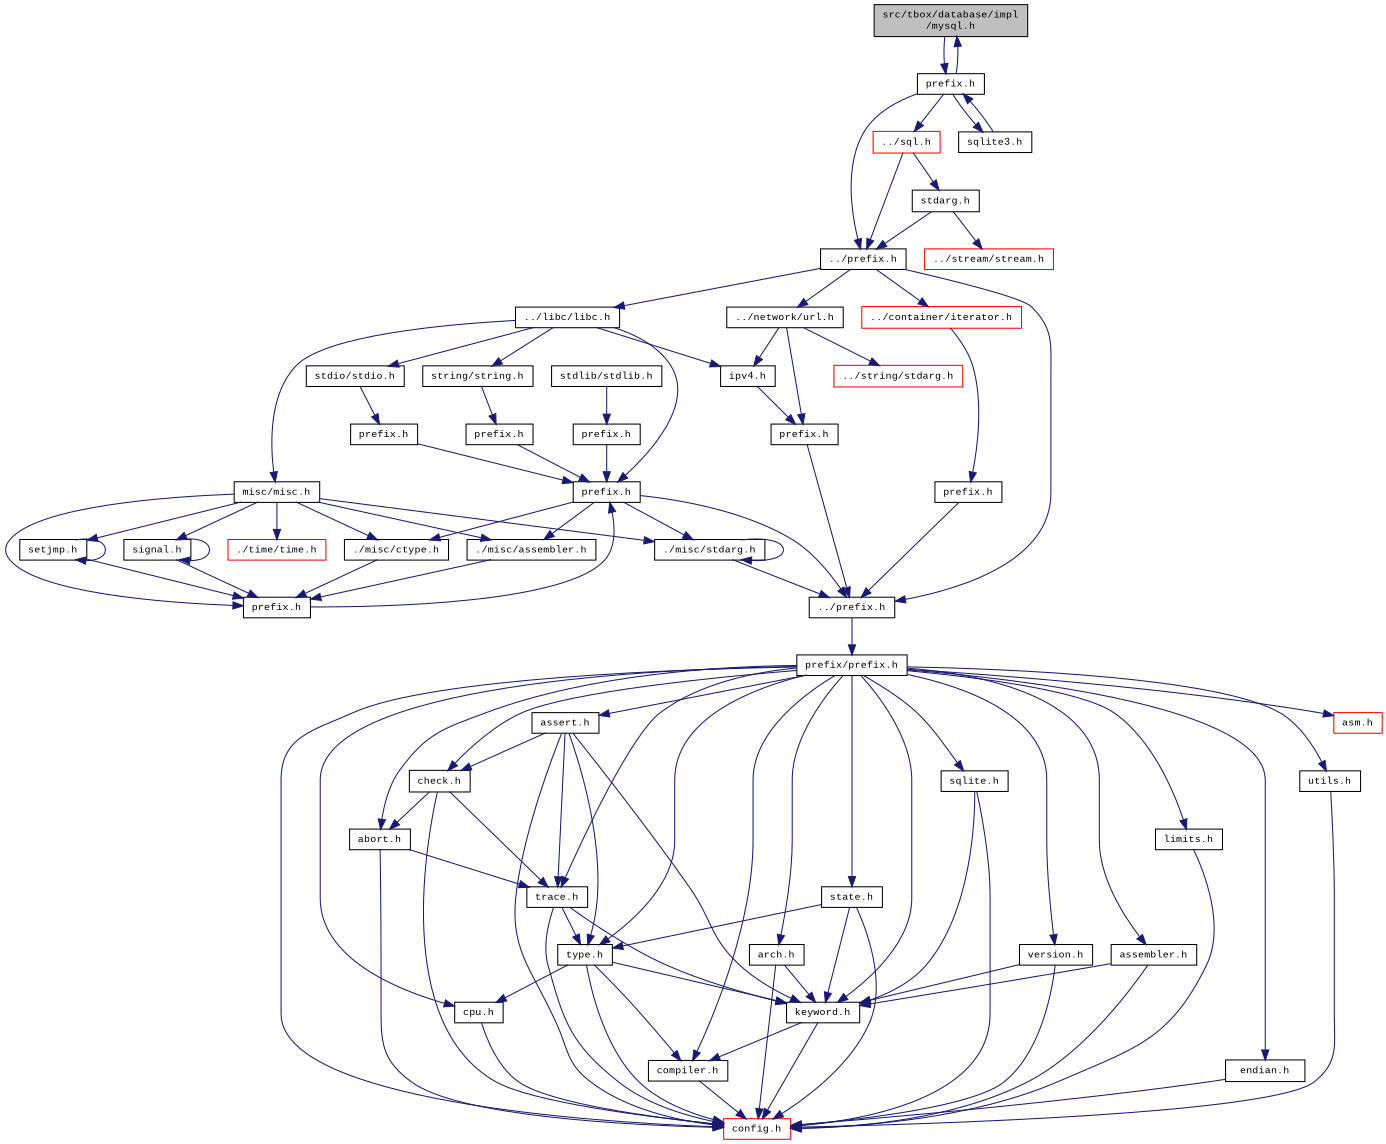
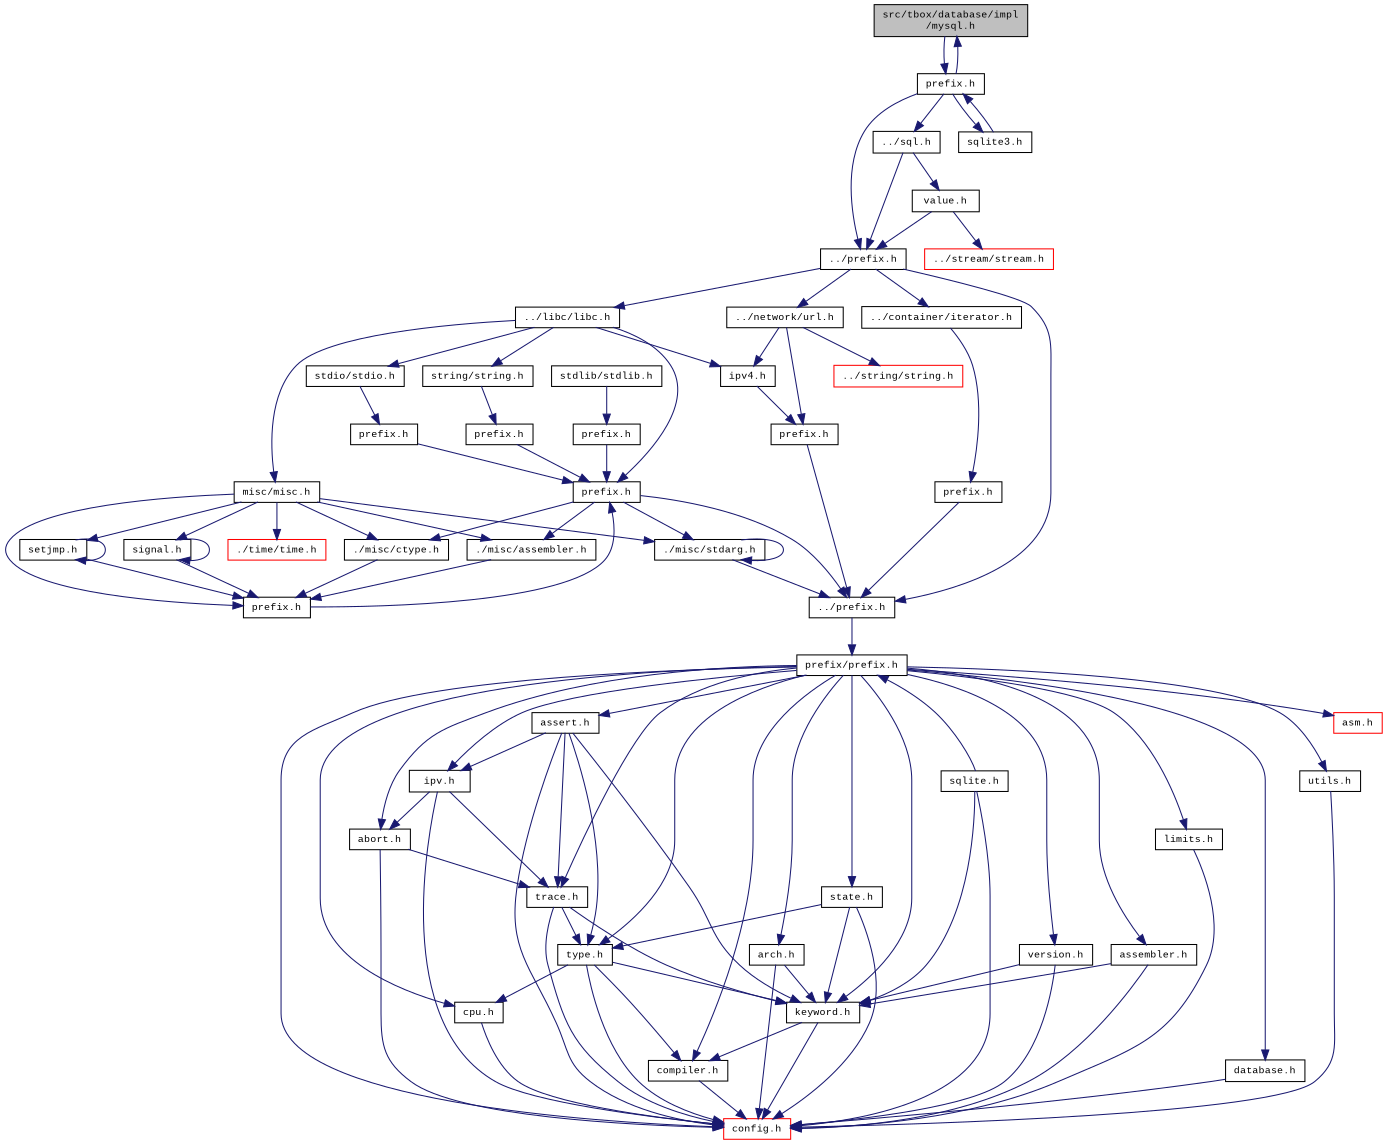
  digraph {
    node [color=black fillcolor=white fontname=CourierNew fontsize=10 shape=record style=filled]
    edge [color=midnightblue fontname=CourierNew fontsize=10 labelfontname=CourierNew labelfontsize=10 style=solid]
    n1 [fillcolor=grey75 fontcolor=black height=0.2 label="src/tbox/database/impl\l/mysql.h" width=0.4]
    n2 [height=0.2 label="prefix.h" width=0.4]
    n3 [height=0.2 label="../prefix.h" width=0.4]
-   n4 [color=red height=0.2 label="../sql.h" width=0.4]
+   n4 [height=0.2 label="../sql.h" width=0.4]
    n5 [height=0.2 label="sqlite3.h" width=0.4]
    n6 [height=0.2 label="../prefix.h" width=0.4]
    n7 [height=0.2 label="../libc/libc.h" width=0.4]
    n8 [height=0.2 label="../network/url.h" width=0.4]
-   n9 [color=red height=0.2 label="../container/iterator.h" width=0.4]
-   n10 [height=0.2 label="stdarg.h" width=0.4]
+   n9 [height=0.2 label="../container/iterator.h" width=0.4]
+   n10 [height=0.2 label="value.h" width=0.4]
    n11 [height=0.2 label="prefix/prefix.h" width=0.4]
    n12 [height=0.2 label="prefix.h" width=0.4]
    n13 [height=0.2 label="misc/misc.h" width=0.4]
    n14 [height=0.2 label="stdio/stdio.h" width=0.4]
    n15 [height=0.2 label="string/string.h" width=0.4]
    n16 [height=0.2 label="ipv4.h" width=0.4]
    n17 [height=0.2 label="prefix.h" width=0.4]
-   n18 [color=red height=0.2 label="../string/stdarg.h" width=0.4]
+   n18 [color=red height=0.2 label="../string/string.h" width=0.4]
    n19 [height=0.2 label="prefix.h" width=0.4]
    n20 [color=red height=0.2 label="config.h" width=0.4]
    n21 [height=0.2 label="cpu.h" width=0.4]
    n22 [height=0.2 label="arch.h" width=0.4]
    n23 [height=0.2 label="keyword.h" width=0.4]
    n24 [height=0.2 label="compiler.h" width=0.4]
    n25 [height=0.2 label="type.h" width=0.4]
    n26 [height=0.2 label="limits.h" width=0.4]
-   n27 [height=0.2 label="endian.h" width=0.4]
+   n27 [height=0.2 label="database.h" width=0.4]
    n28 [height=0.2 label="version.h" width=0.4]
    n29 [height=0.2 label="assembler.h" width=0.4]
    n30 [height=0.2 label="trace.h" width=0.4]
    n31 [height=0.2 label="abort.h" width=0.4]
-   n32 [height=0.2 label="check.h" width=0.4]
+   n32 [height=0.2 label="ipv.h" width=0.4]
    n33 [height=0.2 label="assert.h" width=0.4]
    n34 [height=0.2 label="sqlite.h" width=0.4]
    n35 [height=0.2 label="utils.h" width=0.4]
    n36 [height=0.2 label="state.h" width=0.4]
    n37 [color=red height=0.2 label="asm.h" width=0.4]
    n38 [height=0.2 label="./misc/ctype.h" width=0.4]
    n39 [height=0.2 label="./misc/assembler.h" width=0.4]
    n40 [height=0.2 label="./misc/stdarg.h" width=0.4]
    n41 [height=0.2 label="prefix.h" width=0.4]
    n42 [height=0.2 label="setjmp.h" width=0.4]
    n43 [height=0.2 label="signal.h" width=0.4]
    n44 [color=red height=0.2 label="./time/time.h" width=0.4]
    n45 [height=0.2 label="prefix.h" width=0.4]
    n46 [height=0.2 label="stdlib/stdlib.h" width=0.4]
    n47 [height=0.2 label="prefix.h" width=0.4]
    n48 [height=0.2 label="prefix.h" width=0.4]
    n49 [color=red height=0.2 label="../stream/stream.h" width=0.4]
    n1 -> n2
    n2 -> n1
    n2 -> n3
    n2 -> n4
    n2 -> n5
    n3 -> n6
    n3 -> n7
    n3 -> n8
    n3 -> n9
    n4 -> n3
    n4 -> n10
    n5 -> n2
    n6 -> n11
    n7 -> n12
    n7 -> n13
    n7 -> n14
    n7 -> n15
    n7 -> n16
    n8 -> n16
    n8 -> n17
    n8 -> n18
    n9 -> n19
    n10 -> n3
    n10 -> n49
    n11 -> n20
    n11 -> n21
    n11 -> n22
    n11 -> n23
    n11 -> n24
    n11 -> n25
    n11 -> n26
    n11 -> n27
    n11 -> n28
    n11 -> n29
    n11 -> n30
    n11 -> n31
    n11 -> n32
    n11 -> n33
-   n11 -> n34
+   n34 -> n11
    n11 -> n35
    n11 -> n36
    n11 -> n37
    n12 -> n6
    n12 -> n38
    n12 -> n39
    n12 -> n40
    n13 -> n38
    n13 -> n39
    n13 -> n40
    n13 -> n41
    n13 -> n42
    n13 -> n43
    n13 -> n44
    n14 -> n45
    n15 -> n48
    n16 -> n17
    n17 -> n6
    n19 -> n6
    n21 -> n20
    n22 -> n20
    n22 -> n23
    n23 -> n20
    n23 -> n24
    n24 -> n20
    n25 -> n20
    n25 -> n21
    n25 -> n23
    n25 -> n24
    n26 -> n20
    n27 -> n20
    n28 -> n20
    n28 -> n23
    n29 -> n20
    n29 -> n23
    n30 -> n20
    n30 -> n23
    n30 -> n25
    n31 -> n20
    n31 -> n30
    n32 -> n20
    n32 -> n30
    n32 -> n31
    n33 -> n20
    n33 -> n23
    n33 -> n25
    n33 -> n30
    n33 -> n32
    n34 -> n20
    n34 -> n23
    n35 -> n20
    n36 -> n20
    n36 -> n23
    n36 -> n25
    n38 -> n41
    n39 -> n41
    n40 -> n6
    n40 -> n40
    n41 -> n12
    n42 -> n41
    n42 -> n42
    n43 -> n41
    n43 -> n43
    n45 -> n12
    n46 -> n47
    n47 -> n12
    n48 -> n12
  }
